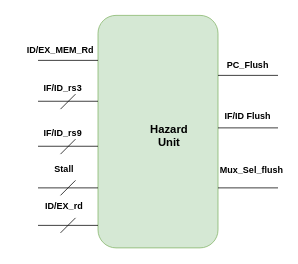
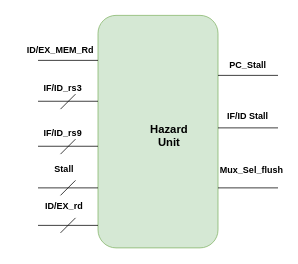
  <mxCell id="0" />
  <mxCell id="1" parent="0" />
  <mxCell id="2" value="" style="rounded=1;whiteSpace=wrap;html=1;fillColor=#d5e8d4;strokeColor=#82b366;" parent="1" vertex="1"><mxGeometry x="130" y="20" width="160" height="310" as="geometry" /></mxCell>
  <mxCell id="3" value="&lt;span style=&quot;font-size: 15px;&quot;&gt;&lt;b&gt;Hazard Unit&lt;/b&gt;&lt;/span&gt;" style="text;html=1;strokeColor=none;fillColor=none;align=center;verticalAlign=middle;whiteSpace=wrap;rounded=0;" parent="1" vertex="1"><mxGeometry x="195" y="165" width="60" height="30" as="geometry" /></mxCell>
  <mxCell id="4" value="" style="endArrow=none;html=1;rounded=0;fontSize=15;" parent="1" edge="1"><mxGeometry width="50" height="50" relative="1" as="geometry"><mxPoint x="50" y="80" as="sourcePoint" /><mxPoint x="130" y="80" as="targetPoint" /></mxGeometry></mxCell>
  <mxCell id="5" value="" style="endArrow=none;html=1;rounded=0;fontSize=15;" parent="1" edge="1"><mxGeometry width="50" height="50" relative="1" as="geometry"><mxPoint x="50" y="134.5" as="sourcePoint" /><mxPoint x="130" y="134.5" as="targetPoint" /></mxGeometry></mxCell>
  <mxCell id="6" value="" style="endArrow=none;html=1;rounded=0;fontSize=15;" parent="1" edge="1"><mxGeometry width="50" height="50" relative="1" as="geometry"><mxPoint x="50" y="250" as="sourcePoint" /><mxPoint x="130" y="250" as="targetPoint" /></mxGeometry></mxCell>
  <mxCell id="7" value="" style="endArrow=none;html=1;rounded=0;fontSize=15;" parent="1" edge="1"><mxGeometry width="50" height="50" relative="1" as="geometry"><mxPoint x="290" y="100" as="sourcePoint" /><mxPoint x="370" y="100" as="targetPoint" /></mxGeometry></mxCell>
  <mxCell id="8" value="" style="endArrow=none;html=1;rounded=0;fontSize=15;" parent="1" edge="1"><mxGeometry width="50" height="50" relative="1" as="geometry"><mxPoint x="290" y="250" as="sourcePoint" /><mxPoint x="370" y="250" as="targetPoint" /></mxGeometry></mxCell>
- <mxCell id="9" value="&lt;font style=&quot;font-size: 12px;&quot;&gt;&lt;b&gt;PC_Flush&lt;/b&gt;&lt;/font&gt;" style="text;html=1;strokeColor=none;fillColor=none;align=center;verticalAlign=middle;whiteSpace=wrap;rounded=0;fontSize=15;" parent="1" vertex="1"><mxGeometry x="290" y="70" width="80" height="30" as="geometry" /></mxCell>
+ <mxCell id="9" value="&lt;font style=&quot;font-size: 12px;&quot;&gt;&lt;b&gt;PC_Stall&lt;/b&gt;&lt;/font&gt;" style="text;html=1;strokeColor=none;fillColor=none;align=center;verticalAlign=middle;whiteSpace=wrap;rounded=0;fontSize=15;" parent="1" vertex="1"><mxGeometry x="290" y="70" width="80" height="30" as="geometry" /></mxCell>
  <mxCell id="10" value="&lt;b&gt;&lt;font style=&quot;font-size: 12px;&quot;&gt;Mux_Sel_flush&lt;/font&gt;&lt;/b&gt;" style="text;html=1;strokeColor=none;fillColor=none;align=center;verticalAlign=middle;whiteSpace=wrap;rounded=0;fontSize=15;" parent="1" vertex="1"><mxGeometry x="295" y="210" width="80" height="30" as="geometry" /></mxCell>
  <mxCell id="11" value="&lt;font style=&quot;font-size: 12px;&quot;&gt;&lt;b&gt;ID/EX_MEM_Rd&lt;/b&gt;&lt;/font&gt;" style="text;html=1;strokeColor=none;fillColor=none;align=center;verticalAlign=middle;whiteSpace=wrap;rounded=0;fontSize=15;" parent="1" vertex="1"><mxGeometry x="35" y="50" width="90" height="30" as="geometry" /></mxCell>
  <mxCell id="12" value="" style="endArrow=none;html=1;rounded=0;fontSize=15;" parent="1" edge="1"><mxGeometry width="50" height="50" relative="1" as="geometry"><mxPoint x="80" y="145" as="sourcePoint" /><mxPoint x="100" y="125" as="targetPoint" /></mxGeometry></mxCell>
  <mxCell id="13" value="&lt;b style=&quot;font-size: 12px;&quot;&gt;&lt;span style=&quot;white-space: pre;&quot;&gt;&#09;&lt;/span&gt;IF/ID_rs3&lt;/b&gt;" style="text;html=1;strokeColor=none;fillColor=none;align=center;verticalAlign=middle;whiteSpace=wrap;rounded=0;fontSize=15;" parent="1" vertex="1"><mxGeometry x="20" y="100" width="100" height="30" as="geometry" /></mxCell>
  <mxCell id="14" value="&lt;b&gt;Stall&lt;/b&gt;" style="text;html=1;strokeColor=none;fillColor=none;align=center;verticalAlign=middle;whiteSpace=wrap;rounded=0;fontSize=12;" parent="1" vertex="1"><mxGeometry x="35" y="210" width="100" height="30" as="geometry" /></mxCell>
  <mxCell id="15" value="" style="endArrow=none;html=1;rounded=0;fontSize=15;" parent="1" edge="1"><mxGeometry width="50" height="50" relative="1" as="geometry"><mxPoint x="80" y="260" as="sourcePoint" /><mxPoint x="100" y="240" as="targetPoint" /></mxGeometry></mxCell>
  <mxCell id="16" value="" style="endArrow=none;html=1;rounded=0;fontSize=15;" parent="1" edge="1"><mxGeometry width="50" height="50" relative="1" as="geometry"><mxPoint x="290" y="170" as="sourcePoint" /><mxPoint x="370" y="170" as="targetPoint" /></mxGeometry></mxCell>
- <mxCell id="17" value="&lt;b&gt;IF/ID Flush&lt;/b&gt;" style="text;html=1;strokeColor=none;fillColor=none;align=center;verticalAlign=middle;whiteSpace=wrap;rounded=0;" parent="1" vertex="1"><mxGeometry x="295" y="140" width="70" height="30" as="geometry" /></mxCell>
+ <mxCell id="17" value="&lt;b&gt;IF/ID Stall&lt;/b&gt;" style="text;html=1;strokeColor=none;fillColor=none;align=center;verticalAlign=middle;whiteSpace=wrap;rounded=0;" parent="1" vertex="1"><mxGeometry x="295" y="140" width="70" height="30" as="geometry" /></mxCell>
  <mxCell id="18" value="" style="endArrow=none;html=1;rounded=0;fontSize=15;" parent="1" edge="1"><mxGeometry width="50" height="50" relative="1" as="geometry"><mxPoint x="80" y="205" as="sourcePoint" /><mxPoint x="100" y="185" as="targetPoint" /></mxGeometry></mxCell>
  <mxCell id="19" value="&lt;b style=&quot;font-size: 12px;&quot;&gt;&lt;span style=&quot;white-space: pre;&quot;&gt;&#09;&lt;/span&gt;IF/ID_rs9&lt;/b&gt;" style="text;html=1;strokeColor=none;fillColor=none;align=center;verticalAlign=middle;whiteSpace=wrap;rounded=0;fontSize=15;" parent="1" vertex="1"><mxGeometry x="20" y="160" width="100" height="30" as="geometry" /></mxCell>
  <mxCell id="20" value="" style="endArrow=none;html=1;rounded=0;fontSize=15;" parent="1" edge="1"><mxGeometry width="50" height="50" relative="1" as="geometry"><mxPoint x="50" y="194.5" as="sourcePoint" /><mxPoint x="130" y="194.5" as="targetPoint" /></mxGeometry></mxCell>
  <mxCell id="21" value="" style="endArrow=none;html=1;rounded=0;fontSize=15;" edge="1" parent="1"><mxGeometry width="50" height="50" relative="1" as="geometry"><mxPoint x="50" y="300" as="sourcePoint" /><mxPoint x="130" y="300" as="targetPoint" /></mxGeometry></mxCell>
  <mxCell id="22" value="&lt;b&gt;ID/EX_rd&lt;/b&gt;" style="text;html=1;strokeColor=none;fillColor=none;align=center;verticalAlign=middle;whiteSpace=wrap;rounded=0;" vertex="1" parent="1"><mxGeometry x="55" y="260" width="60" height="30" as="geometry" /></mxCell>
  <mxCell id="23" value="" style="endArrow=none;html=1;rounded=0;fontSize=15;" edge="1" parent="1"><mxGeometry width="50" height="50" relative="1" as="geometry"><mxPoint x="80" y="310" as="sourcePoint" /><mxPoint x="100" y="290" as="targetPoint" /></mxGeometry></mxCell>
